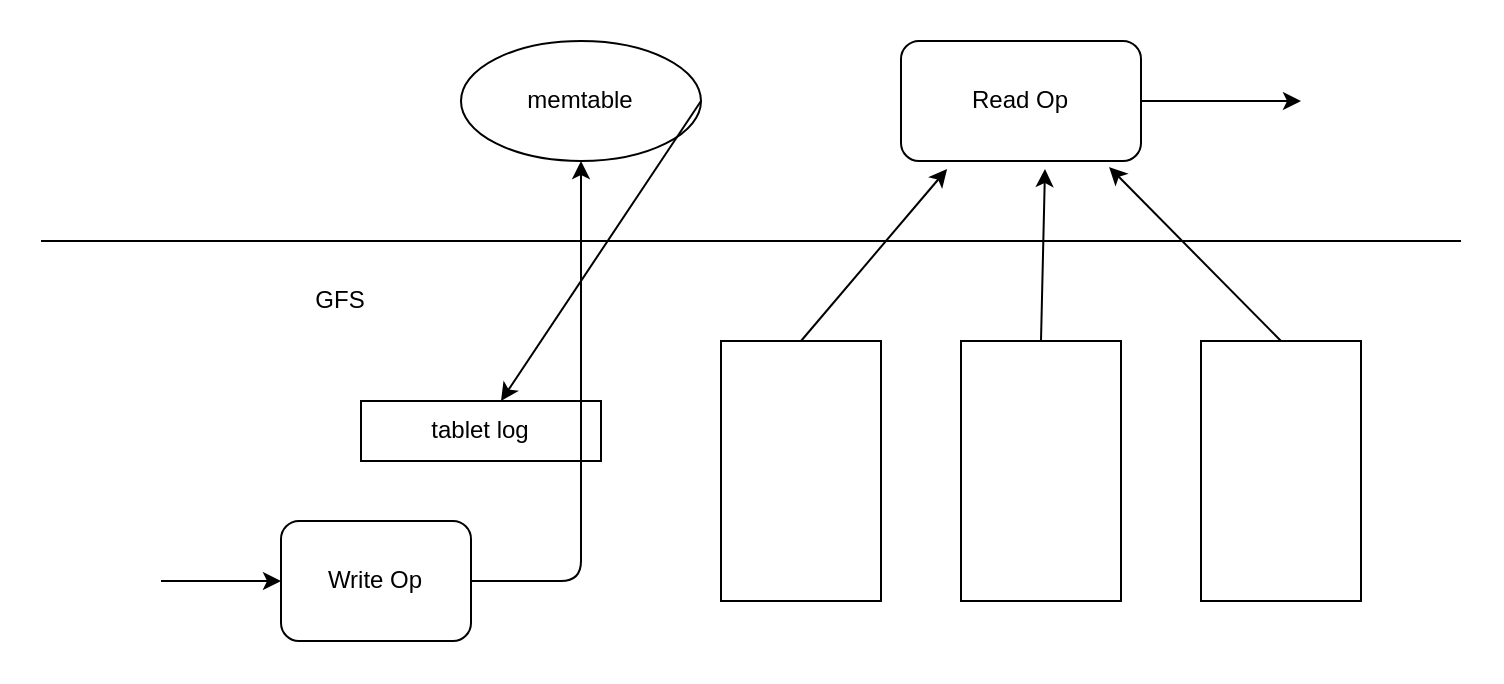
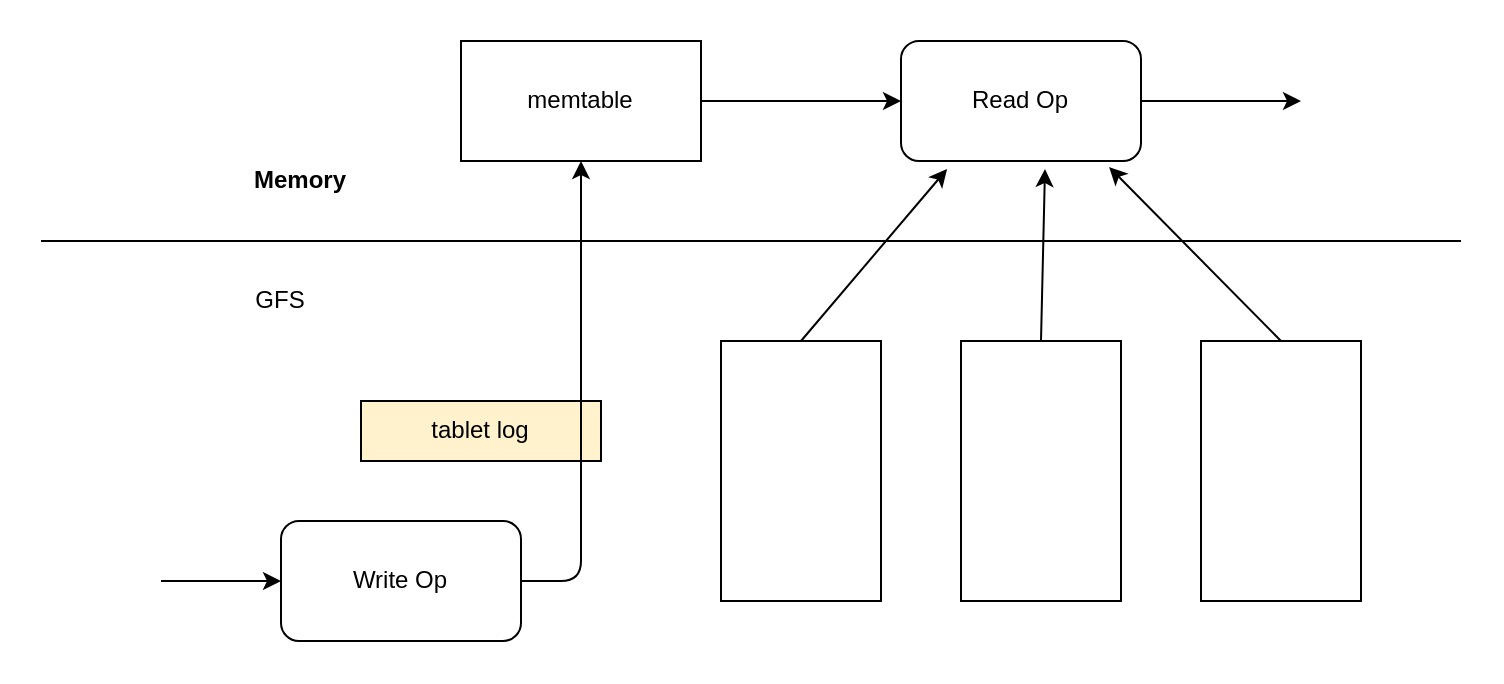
  <mxCell id="0" />
  <mxCell id="1" parent="0" />
- <mxCell id="2" value="memtable" style="ellipse;whiteSpace=wrap;html=1;" vertex="1" parent="1"><mxGeometry x="230" y="20" width="120" height="60" as="geometry" /></mxCell>
+ <mxCell id="2" value="memtable" style="rounded=0;whiteSpace=wrap;html=1;" vertex="1" parent="1"><mxGeometry x="230" y="20" width="120" height="60" as="geometry" /></mxCell>
  <mxCell id="3" value="Read Op" style="rounded=1;whiteSpace=wrap;html=1;" vertex="1" parent="1"><mxGeometry x="450" y="20" width="120" height="60" as="geometry" /></mxCell>
- <mxCell id="4" value="" style="endArrow=classic;html=1;exitX=1;exitY=0.5;exitDx=0;exitDy=0;" edge="1" parent="1" source="2" target="15"><mxGeometry width="50" height="50" relative="1" as="geometry"><mxPoint x="400" y="230" as="sourcePoint" /><mxPoint x="450" y="180" as="targetPoint" /></mxGeometry></mxCell>
+ <mxCell id="4" value="" style="endArrow=classic;html=1;exitX=1;exitY=0.5;exitDx=0;exitDy=0;entryX=0;entryY=0.5;entryDx=0;entryDy=0;" edge="1" parent="1" source="2" target="3"><mxGeometry width="50" height="50" relative="1" as="geometry"><mxPoint x="400" y="230" as="sourcePoint" /><mxPoint x="450" y="180" as="targetPoint" /></mxGeometry></mxCell>
  <mxCell id="5" value="" style="endArrow=classic;html=1;exitX=1;exitY=0.5;exitDx=0;exitDy=0;" edge="1" parent="1" source="3"><mxGeometry width="50" height="50" relative="1" as="geometry"><mxPoint x="400" y="230" as="sourcePoint" /><mxPoint x="650" y="50" as="targetPoint" /></mxGeometry></mxCell>
  <mxCell id="6" value="" style="endArrow=none;html=1;" edge="1" parent="1"><mxGeometry width="50" height="50" relative="1" as="geometry"><mxPoint x="20" y="120" as="sourcePoint" /><mxPoint x="730" y="120" as="targetPoint" /></mxGeometry></mxCell>
  <mxCell id="7" value="" style="rounded=0;whiteSpace=wrap;html=1;" vertex="1" parent="1"><mxGeometry x="360" y="170" width="80" height="130" as="geometry" /></mxCell>
  <mxCell id="8" value="" style="rounded=0;whiteSpace=wrap;html=1;" vertex="1" parent="1"><mxGeometry x="480" y="170" width="80" height="130" as="geometry" /></mxCell>
  <mxCell id="9" value="" style="rounded=0;whiteSpace=wrap;html=1;" vertex="1" parent="1"><mxGeometry x="600" y="170" width="80" height="130" as="geometry" /></mxCell>
  <mxCell id="10" value="" style="endArrow=classic;html=1;entryX=0.192;entryY=1.067;entryDx=0;entryDy=0;entryPerimeter=0;exitX=0.5;exitY=0;exitDx=0;exitDy=0;" edge="1" parent="1" source="7" target="3"><mxGeometry width="50" height="50" relative="1" as="geometry"><mxPoint x="400" y="230" as="sourcePoint" /><mxPoint x="450" y="180" as="targetPoint" /></mxGeometry></mxCell>
  <mxCell id="11" value="" style="endArrow=classic;html=1;exitX=0.5;exitY=0;exitDx=0;exitDy=0;" edge="1" parent="1" source="8"><mxGeometry width="50" height="50" relative="1" as="geometry"><mxPoint x="400" y="230" as="sourcePoint" /><mxPoint x="522" y="84" as="targetPoint" /></mxGeometry></mxCell>
  <mxCell id="12" value="" style="endArrow=classic;html=1;entryX=0.867;entryY=1.05;entryDx=0;entryDy=0;entryPerimeter=0;exitX=0.5;exitY=0;exitDx=0;exitDy=0;" edge="1" parent="1" source="9" target="3"><mxGeometry width="50" height="50" relative="1" as="geometry"><mxPoint x="400" y="230" as="sourcePoint" /><mxPoint x="450" y="180" as="targetPoint" /></mxGeometry></mxCell>
- <mxCell id="14" value="GFS" style="text;html=1;strokeColor=none;fillColor=none;align=center;verticalAlign=middle;whiteSpace=wrap;rounded=0;" vertex="1" parent="1"><mxGeometry x="150" y="140" width="40" height="20" as="geometry" /></mxCell>
- <mxCell id="15" value="tablet log" style="rounded=0;whiteSpace=wrap;html=1;" vertex="1" parent="1"><mxGeometry x="180" y="200" width="120" height="30" as="geometry" /></mxCell>
- <mxCell id="16" value="Write Op" style="rounded=1;whiteSpace=wrap;html=1;" vertex="1" parent="1"><mxGeometry x="140" y="260" width="95" height="60" as="geometry" /></mxCell>
+ <mxCell id="13" value="Memory" style="text;html=1;strokeColor=none;fillColor=none;align=center;verticalAlign=middle;whiteSpace=wrap;rounded=0;fontStyle=1" vertex="1" parent="1"><mxGeometry x="130" y="80" width="40" height="20" as="geometry" /></mxCell>
+ <mxCell id="14" value="GFS" style="text;html=1;strokeColor=none;fillColor=none;align=center;verticalAlign=middle;whiteSpace=wrap;rounded=0;" vertex="1" parent="1"><mxGeometry x="120" y="140" width="40" height="20" as="geometry" /></mxCell>
+ <mxCell id="15" value="tablet log" style="rounded=0;whiteSpace=wrap;html=1;fillColor=#fff2cc;" vertex="1" parent="1"><mxGeometry x="180" y="200" width="120" height="30" as="geometry" /></mxCell>
+ <mxCell id="16" value="Write Op" style="rounded=1;whiteSpace=wrap;html=1;" vertex="1" parent="1"><mxGeometry x="140" y="260" width="120" height="60" as="geometry" /></mxCell>
  <mxCell id="17" value="" style="endArrow=classic;html=1;entryX=0;entryY=0.5;entryDx=0;entryDy=0;" edge="1" parent="1" target="16"><mxGeometry width="50" height="50" relative="1" as="geometry"><mxPoint x="80" y="290" as="sourcePoint" /><mxPoint x="450" y="180" as="targetPoint" /></mxGeometry></mxCell>
  <mxCell id="18" value="" style="endArrow=classic;html=1;exitX=1;exitY=0.5;exitDx=0;exitDy=0;entryX=0.5;entryY=1;entryDx=0;entryDy=0;" edge="1" parent="1" source="16" target="2"><mxGeometry width="50" height="50" relative="1" as="geometry"><mxPoint x="290" y="340" as="sourcePoint" /><mxPoint x="290" y="100" as="targetPoint" /><Array as="points"><mxPoint x="290" y="290" /></Array></mxGeometry></mxCell>
